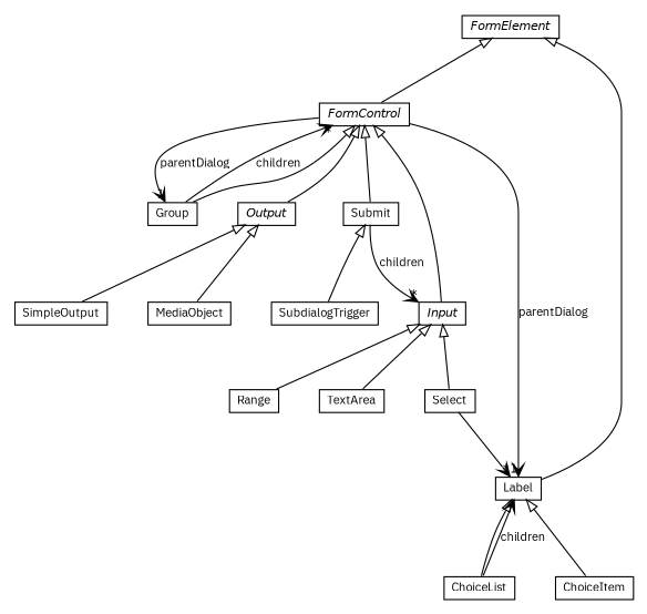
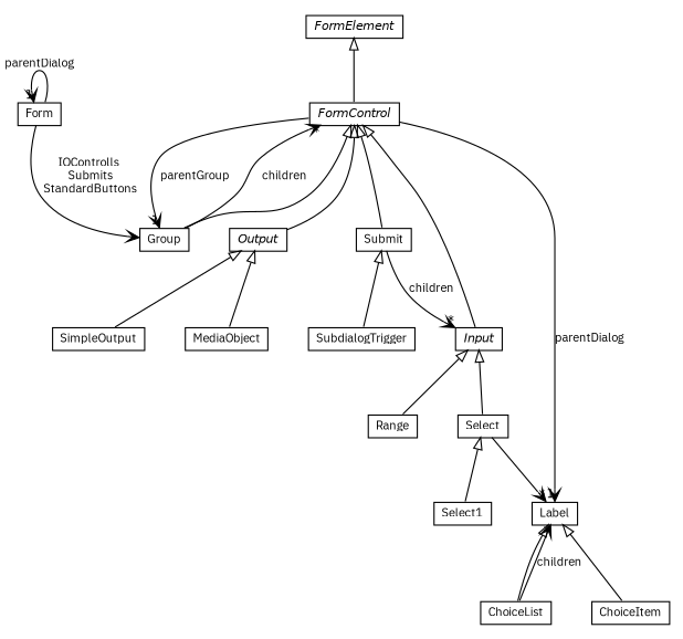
  digraph {
    fontname="IBM Plex Sans"
    nodesep=0.25
    ranksep=0.5
    node [fontcolor=black fontname="IBM Plex Sans" fontsize=10.0 shape=plaintext]
    edge [arrowtail=empty dir=back fontname="IBM Plex Sans" fontsize=10 headport=p labelfontname=Helvetica labelfontsize=10 tailport=p]
    n1 [label=<<table title="org.universAAL.middleware.ui.rdf.SimpleOutput" border="0" cellborder="1" cellspacing="0" cellpadding="2" port="p" href="./SimpleOutput.html"> 		<tr><td><table border="0" cellspacing="0" cellpadding="1"> <tr><td align="center" balign="center"> SimpleOutput </td></tr> 		</table></td></tr> 		</table>>]
    n2 [label=<<table title="org.universAAL.middleware.ui.rdf.SubdialogTrigger" border="0" cellborder="1" cellspacing="0" cellpadding="2" port="p" href="./SubdialogTrigger.html"> 		<tr><td><table border="0" cellspacing="0" cellpadding="1"> <tr><td align="center" balign="center"> SubdialogTrigger </td></tr> 		</table></td></tr> 		</table>>]
    n3 [label=<<table title="org.universAAL.middleware.ui.rdf.Range" border="0" cellborder="1" cellspacing="0" cellpadding="2" port="p" href="./Range.html"> 		<tr><td><table border="0" cellspacing="0" cellpadding="1"> <tr><td align="center" balign="center"> Range </td></tr> 		</table></td></tr> 		</table>>]
-   n4 [label=<<table title="org.universAAL.middleware.ui.rdf.TextArea" border="0" cellborder="1" cellspacing="0" cellpadding="2" port="p" href="./TextArea.html"> 		<tr><td><table border="0" cellspacing="0" cellpadding="1"> <tr><td align="center" balign="center"> TextArea </td></tr> 		</table></td></tr> 		</table>>]
    n5 [label=<<table title="org.universAAL.middleware.ui.rdf.MediaObject" border="0" cellborder="1" cellspacing="0" cellpadding="2" port="p" href="./MediaObject.html"> 		<tr><td><table border="0" cellspacing="0" cellpadding="1"> <tr><td align="center" balign="center"> MediaObject </td></tr> 		</table></td></tr> 		</table>>]
+   n6 [label=<<table title="org.universAAL.middleware.ui.rdf.Select1" border="0" cellborder="1" cellspacing="0" cellpadding="2" port="p" href="./Select1.html"> 		<tr><td><table border="0" cellspacing="0" cellpadding="1"> <tr><td align="center" balign="center"> Select1 </td></tr> 		</table></td></tr> 		</table>>]
    n7 [label=<<table title="org.universAAL.middleware.ui.rdf.Output" border="0" cellborder="1" cellspacing="0" cellpadding="2" port="p" href="./Output.html"> 		<tr><td><table border="0" cellspacing="0" cellpadding="1"> <tr><td align="center" balign="center"><font face="Helvetica-Oblique"> Output </font></td></tr> 		</table></td></tr> 		</table>>]
    n8 [label=<<table title="org.universAAL.middleware.ui.rdf.Submit" border="0" cellborder="1" cellspacing="0" cellpadding="2" port="p" href="./Submit.html"> 		<tr><td><table border="0" cellspacing="0" cellpadding="1"> <tr><td align="center" balign="center"> Submit </td></tr> 		</table></td></tr> 		</table>>]
    n9 [label=<<table title="org.universAAL.middleware.ui.rdf.Input" border="0" cellborder="1" cellspacing="0" cellpadding="2" port="p" href="./Input.html"> 		<tr><td><table border="0" cellspacing="0" cellpadding="1"> <tr><td align="center" balign="center"><font face="Helvetica-Oblique"> Input </font></td></tr> 		</table></td></tr> 		</table>>]
    n10 [label=<<table title="org.universAAL.middleware.ui.rdf.Select" border="0" cellborder="1" cellspacing="0" cellpadding="2" port="p" href="./Select.html"> 		<tr><td><table border="0" cellspacing="0" cellpadding="1"> <tr><td align="center" balign="center"> Select </td></tr> 		</table></td></tr> 		</table>>]
+   n11 [label=<<table title="org.universAAL.middleware.ui.rdf.Form" border="0" cellborder="1" cellspacing="0" cellpadding="2" port="p" href="./Form.html"> 		<tr><td><table border="0" cellspacing="0" cellpadding="1"> <tr><td align="center" balign="center"> Form </td></tr> 		</table></td></tr> 		</table>>]
    n12 [label=<<table title="org.universAAL.middleware.ui.rdf.Group" border="0" cellborder="1" cellspacing="0" cellpadding="2" port="p" href="./Group.html"> 		<tr><td><table border="0" cellspacing="0" cellpadding="1"> <tr><td align="center" balign="center"> Group </td></tr> 		</table></td></tr> 		</table>>]
    n13 [label=<<table title="org.universAAL.middleware.ui.rdf.FormControl" border="0" cellborder="1" cellspacing="0" cellpadding="2" port="p" href="./FormControl.html"> 		<tr><td><table border="0" cellspacing="0" cellpadding="1"> <tr><td align="center" balign="center"><font face="Helvetica-Oblique"> FormControl </font></td></tr> 		</table></td></tr> 		</table>>]
    n14 [label=<<table title="org.universAAL.middleware.ui.rdf.ChoiceList" border="0" cellborder="1" cellspacing="0" cellpadding="2" port="p" href="./ChoiceList.html"> 		<tr><td><table border="0" cellspacing="0" cellpadding="1"> <tr><td align="center" balign="center"> ChoiceList </td></tr> 		</table></td></tr> 		</table>>]
    n15 [label=<<table title="org.universAAL.middleware.ui.rdf.Label" border="0" cellborder="1" cellspacing="0" cellpadding="2" port="p" href="./Label.html"> 		<tr><td><table border="0" cellspacing="0" cellpadding="1"> <tr><td align="center" balign="center"> Label </td></tr> 		</table></td></tr> 		</table>>]
    n16 [label=<<table title="org.universAAL.middleware.ui.rdf.ChoiceItem" border="0" cellborder="1" cellspacing="0" cellpadding="2" port="p" href="./ChoiceItem.html"> 		<tr><td><table border="0" cellspacing="0" cellpadding="1"> <tr><td align="center" balign="center"> ChoiceItem </td></tr> 		</table></td></tr> 		</table>>]
    n17 [label=<<table title="org.universAAL.middleware.ui.rdf.FormElement" border="0" cellborder="1" cellspacing="0" cellpadding="2" port="p" href="./FormElement.html"> 		<tr><td><table border="0" cellspacing="0" cellpadding="1"> <tr><td align="center" balign="center"><font face="Helvetica-Oblique"> FormElement </font></td></tr> 		</table></td></tr> 		</table>>]
    n7 -> n1
    n7 -> n5
    n8 -> n2
    n8 -> n9 [arrowhead=open color=black fontcolor=black fontsize=10.0 headlabel="*" label=children arrowtail="" dir=""]
    n9 -> n3
-   n9 -> n4
    n9 -> n10
+   n10 -> n6
    n10 -> n15 [arrowhead=open color=black fontcolor=black fontsize=10.0 headlabel="*" arrowtail="" dir=""]
+   n11 -> n11 [arrowhead=open color=black fontcolor=black fontsize=10.0 headlabel=1 label=parentDialog arrowtail="" dir=""]
+   n11 -> n12 [arrowhead=open color=black fontcolor=black fontsize=10.0 label="IOControlls\n Submits\n StandardButtons" arrowtail="" dir=""]
    n12 -> n13 [arrowhead=open color=black fontcolor=black fontsize=10.0 headlabel="*" label=children arrowtail="" dir=""]
    n13 -> n7
    n13 -> n8
    n13 -> n9
    n13 -> n12
-   n13 -> n12 [arrowhead=open color=black fontcolor=black fontsize=10.0 headlabel=1 label=parentDialog arrowtail="" dir=""]
+   n13 -> n12 [arrowhead=open color=black fontcolor=black fontsize=10.0 headlabel=1 label=parentGroup arrowtail="" dir=""]
    n13 -> n15 [arrowhead=open color=black fontcolor=black fontsize=10.0 headlabel=1 label=parentDialog arrowtail="" dir=""]
    n14 -> n15 [arrowhead=open color=black fontcolor=black fontsize=10.0 headlabel="*" label=children arrowtail="" dir=""]
    n15 -> n14
    n15 -> n16
    n17 -> n13
-   n17 -> n15
  }
